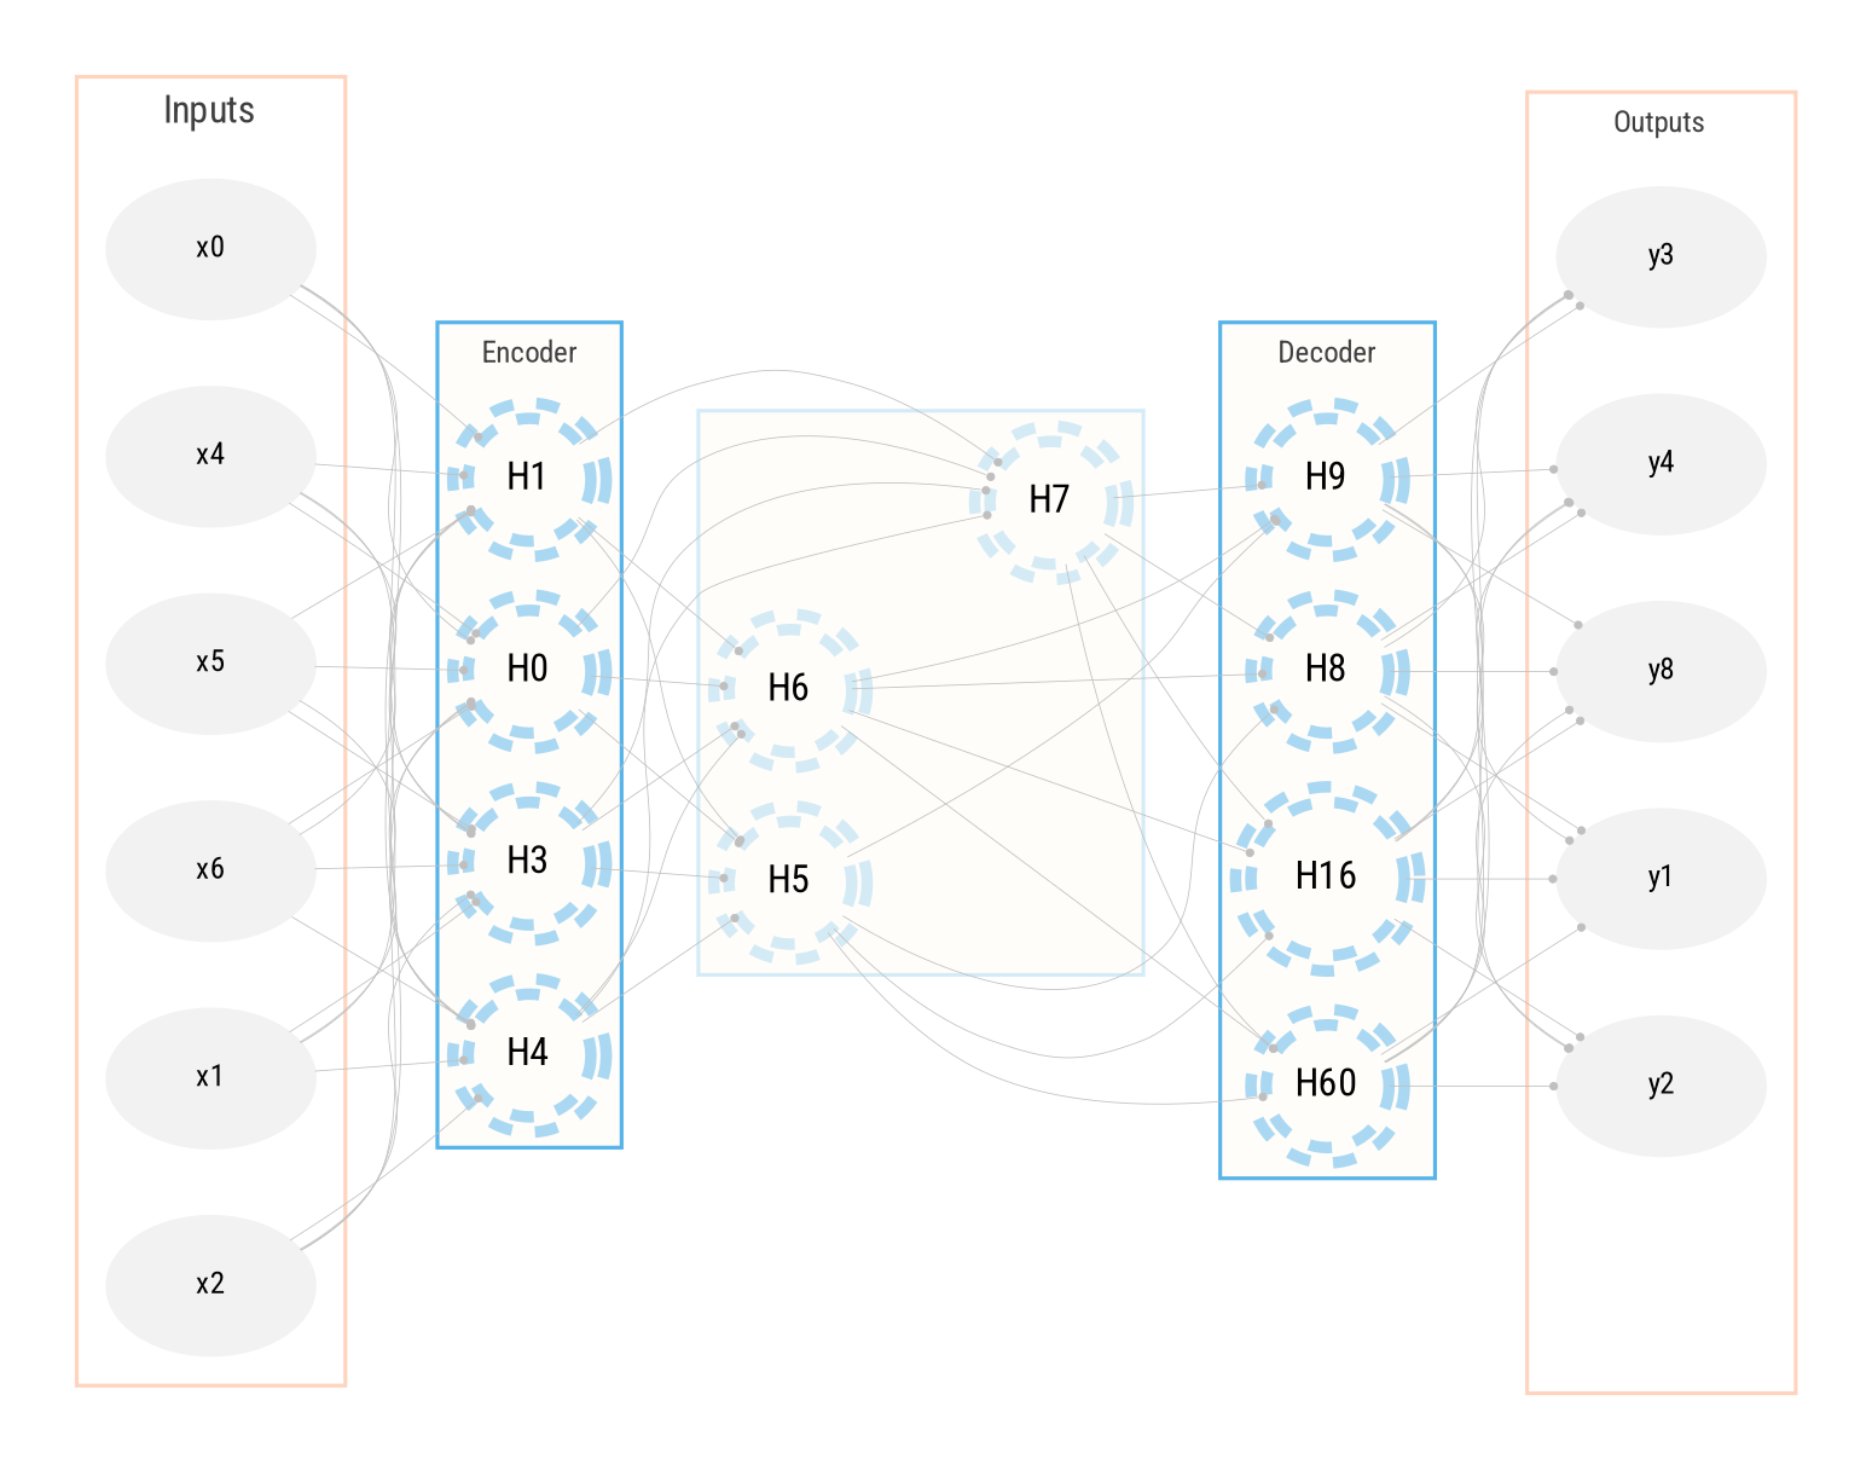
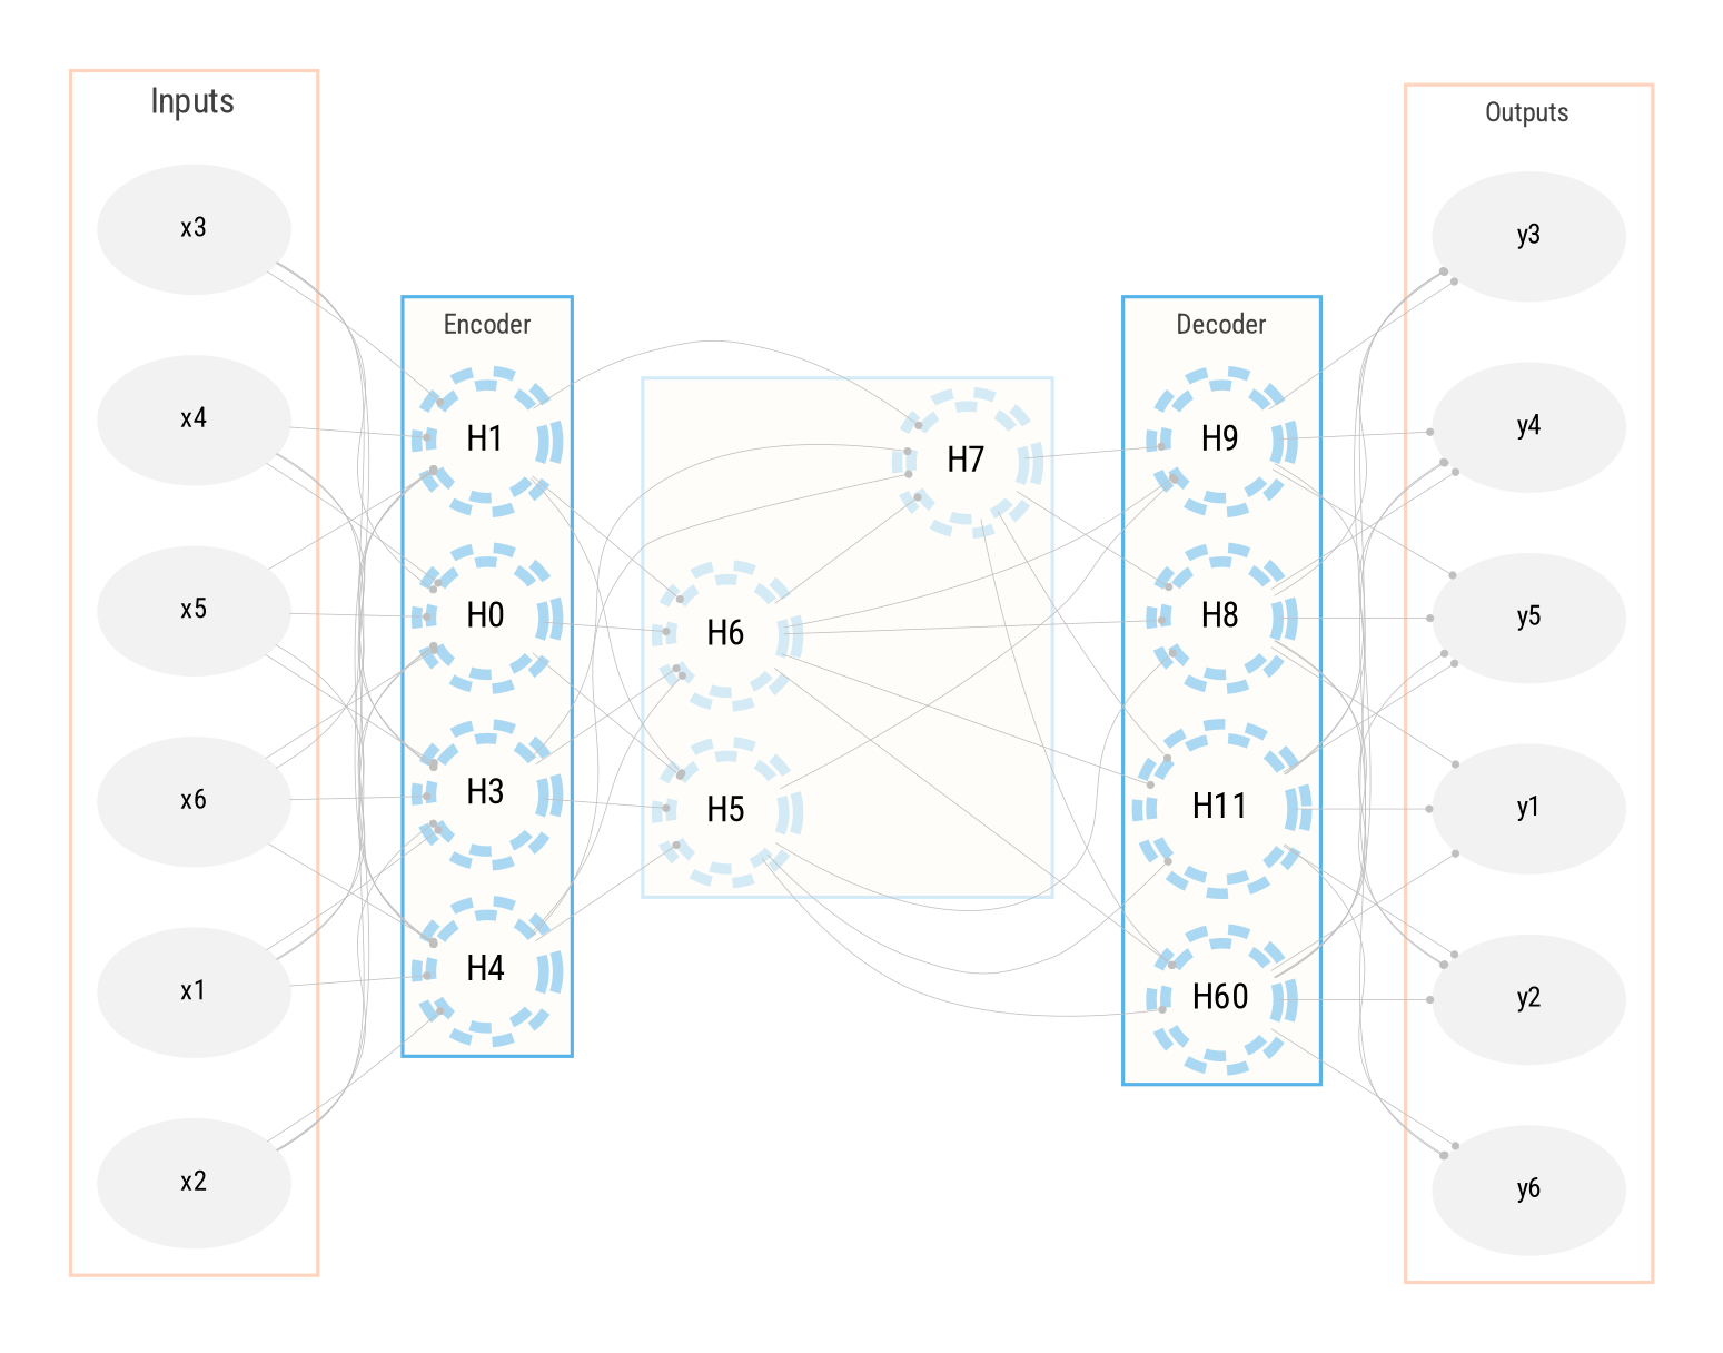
  digraph {
    fontcolor=gray25
    rankdir=LR
    node [color=gray95 fontname="Roboto Condensed" fontsize=8 ordering=out shape=oval style=filled]
    edge [arrowhead=dot arrowsize=0.25 color=gray75 penwidth=0.25]
    x1
    x2
-   x3 [label=x0]
+   x3
    x4
    x5
    x6
    H5 [color="#56B4E940" fixedsize=True fontsize=10 penwidth=3 shape=doublecircle style=dashed width=.33]
    H6 [color="#56B4E940" fixedsize=True fontsize=10 penwidth=3 shape=doublecircle style=dashed width=.33]
    H7 [color="#56B4E940" fixedsize=True fontsize=10 penwidth=3 shape=doublecircle style=dashed width=.33]
    H1 [color="#56B4E980" fixedsize=True fontsize=10 penwidth=3 shape=doublecircle style=dashed width=.33]
    n11 [color="#56B4E980" fixedsize=True fontsize=10 label=H0 penwidth=3 shape=doublecircle style=dashed width=.33]
    H3 [color="#56B4E980" fixedsize=True fontsize=10 penwidth=3 shape=doublecircle style=dashed width=.33]
    H4 [color="#56B4E980" fixedsize=True fontsize=10 penwidth=3 shape=doublecircle style=dashed width=.33]
    H8 [color="#56B4E980" fixedsize=True fontsize=10 penwidth=3 shape=doublecircle style=dashed width=.33]
    H9 [color="#56B4E980" fixedsize=True fontsize=10 penwidth=3 shape=doublecircle style=dashed width=.33]
    n16 [color="#56B4E980" fixedsize=True fontsize=10 label=H60 penwidth=3 shape=doublecircle style=dashed width=.33]
-   H11 [color="#56B4E980" fixedsize=True fontsize=10 penwidth=3 shape=doublecircle style=dashed width=.33 label=H16]
+   H11 [color="#56B4E980" fixedsize=True fontsize=10 penwidth=3 shape=doublecircle style=dashed width=.33]
    y1
    y2
    y3
    y4
-   y5 [label=y8]
+   y5
+   y6
    subgraph cluster_1 {
      color=transparent
      subgraph cluster_2 {
        color="#ff550040"
        fontname="Roboto Condensed"
        fontsize=10
        label=Inputs
        x1
        x2
        x3
        x4
        x5
        x6
      }
    }
    subgraph cluster_3 {
      color=transparent
      subgraph cluster_4 {
        bgcolor="#FFEFD51A"
        color="#56B4E9"
        fontname="Roboto Condensed"
        fontsize=8
        label=Encoder
        H1
        n11
        H3
        H4
      }
      subgraph cluster_5 {
        bgcolor="#FFEFD51A"
        color="#56B4E940"
        fontname="Roboto Condensed"
        fontsize=8
        H5
        H6
        H7
      }
      subgraph cluster_6 {
        bgcolor="#FFEFD51A"
        color="#56B4E9"
        fontname="Roboto Condensed"
        fontsize=8
        label=Decoder
        H8
        H9
        n16
        H11
      }
    }
    subgraph cluster_7 {
      color=transparent
      subgraph cluster_8 {
        color="#ff550040"
        fontname="Roboto Condensed"
        fontsize=8
        label=Outputs
        y1
        y2
        y3
        y4
        y5
+       y6
      }
    }
    x1 -> H1
    x1 -> n11
    x1 -> H3
    x1 -> H4
    x2 -> H1
    x2 -> n11
    x2 -> H3
    x2 -> H4
    x3 -> H1
    x3 -> n11
    x3 -> H3
    x3 -> H4
    x4 -> H1
    x4 -> n11
    x4 -> H3
    x4 -> H4
    x5 -> H1
    x5 -> n11
    x5 -> H3
    x5 -> H4
    x6 -> H1
    x6 -> n11
    x6 -> H3
    x6 -> H4
    H5 -> H8
    H5 -> H9
    H5 -> n16
    H5 -> H11
    H6 -> H8
    H6 -> H9
    H6 -> n16
    H6 -> H11
    H7 -> H8
    H7 -> H9
    H7 -> n16
    H7 -> H11
    H1 -> H5
    H1 -> H6
    H1 -> H7
    n11 -> H5
    n11 -> H6
-   n11 -> H7
+   H6 -> H7
    H3 -> H5
    H3 -> H6
    H3 -> H7
    H4 -> H5
    H4 -> H6
    H4 -> H7
    H8 -> y1
    H8 -> y2
    H8 -> y3
    H8 -> y4
    H8 -> y5
-   H9 -> y1
+   H8 -> y6
    H9 -> y2
    H9 -> y3
    H9 -> y4
    H9 -> y5
    n16 -> y1
    n16 -> y2
    n16 -> y3
    n16 -> y4
    n16 -> y5
+   n16 -> y6
    H11 -> y1
    H11 -> y2
    H11 -> y3
    H11 -> y4
    H11 -> y5
+   H11 -> y6
  }
